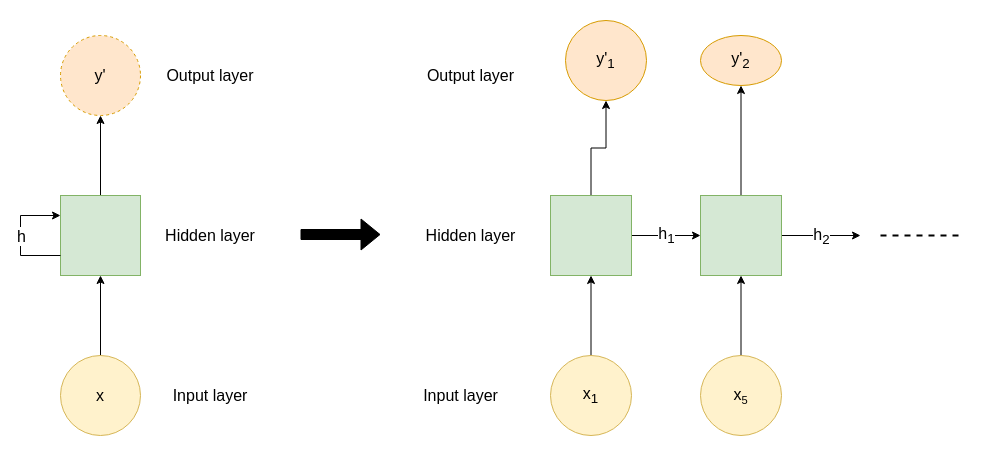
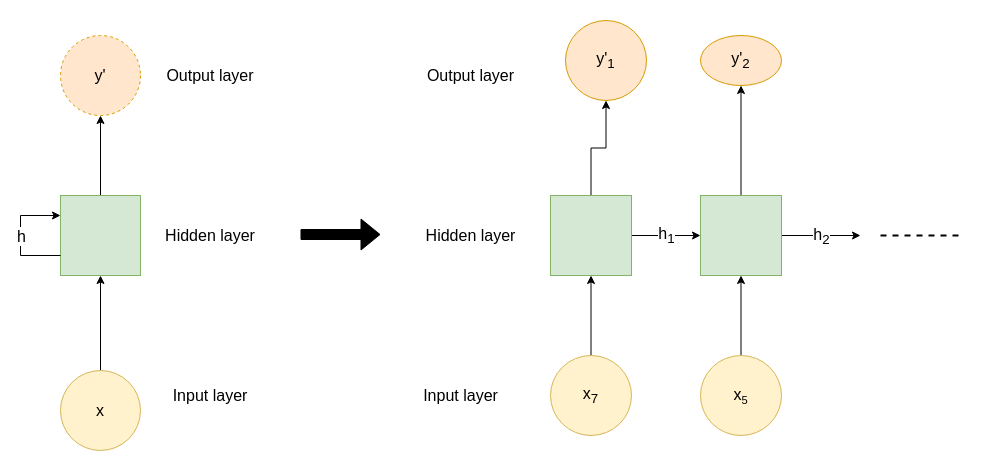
  <mxCell id="0" />
  <mxCell id="1" parent="0" />
  <mxCell id="2" style="edgeStyle=orthogonalEdgeStyle;rounded=0;orthogonalLoop=1;jettySize=auto;html=1;exitX=0.5;exitY=0;exitDx=0;exitDy=0;entryX=0.5;entryY=1;entryDx=0;entryDy=0;fontSize=16;" edge="1" parent="1" source="3" target="4"><mxGeometry relative="1" as="geometry" /></mxCell>
  <mxCell id="3" value="" style="rounded=0;whiteSpace=wrap;html=1;fillColor=#d5e8d4;strokeColor=#82b366;fontSize=16;" vertex="1" parent="1"><mxGeometry x="60" y="195" width="80" height="80" as="geometry" /></mxCell>
  <mxCell id="4" value="y'" style="ellipse;whiteSpace=wrap;html=1;aspect=fixed;fillColor=#ffe6cc;strokeColor=#d79b00;fontSize=16;dashed=1;" vertex="1" parent="1"><mxGeometry x="60" y="35" width="80" height="80" as="geometry" /></mxCell>
  <mxCell id="5" style="edgeStyle=orthogonalEdgeStyle;rounded=0;orthogonalLoop=1;jettySize=auto;html=1;exitX=0.5;exitY=0;exitDx=0;exitDy=0;entryX=0.5;entryY=1;entryDx=0;entryDy=0;fontSize=16;" edge="1" parent="1" source="6" target="3"><mxGeometry relative="1" as="geometry" /></mxCell>
- <mxCell id="6" value="x" style="ellipse;whiteSpace=wrap;html=1;aspect=fixed;fillColor=#fff2cc;strokeColor=#d6b656;fontSize=16;" vertex="1" parent="1"><mxGeometry x="60" y="355" width="80" height="80" as="geometry" /></mxCell>
+ <mxCell id="6" value="x" style="ellipse;whiteSpace=wrap;html=1;aspect=fixed;fillColor=#fff2cc;strokeColor=#d6b656;fontSize=16;" vertex="1" parent="1"><mxGeometry x="60" y="370" width="80" height="80" as="geometry" /></mxCell>
  <mxCell id="7" style="edgeStyle=orthogonalEdgeStyle;rounded=0;orthogonalLoop=1;jettySize=auto;html=1;exitX=0;exitY=0.75;exitDx=0;exitDy=0;entryX=0;entryY=0.25;entryDx=0;entryDy=0;fontSize=16;" edge="1" parent="1" source="3" target="3"><mxGeometry relative="1" as="geometry"><Array as="points"><mxPoint x="20" y="255" /><mxPoint x="20" y="215" /></Array></mxGeometry></mxCell>
  <mxCell id="8" value="h" style="text;html=1;resizable=0;points=[];align=center;verticalAlign=middle;labelBackgroundColor=#ffffff;fontSize=16;" vertex="1" connectable="0" parent="7"><mxGeometry x="0.2" y="1" relative="1" as="geometry"><mxPoint x="1" y="12" as="offset" /></mxGeometry></mxCell>
  <mxCell id="9" value="Input layer" style="text;html=1;strokeColor=none;fillColor=none;align=center;verticalAlign=middle;whiteSpace=wrap;rounded=0;fontSize=16;" vertex="1" parent="1"><mxGeometry x="160" y="385" width="100" height="20" as="geometry" /></mxCell>
  <mxCell id="10" value="Hidden layer" style="text;html=1;strokeColor=none;fillColor=none;align=center;verticalAlign=middle;whiteSpace=wrap;rounded=0;fontSize=16;" vertex="1" parent="1"><mxGeometry x="160" y="225" width="100" height="20" as="geometry" /></mxCell>
  <mxCell id="11" value="Output layer" style="text;html=1;strokeColor=none;fillColor=none;align=center;verticalAlign=middle;whiteSpace=wrap;rounded=0;fontSize=16;" vertex="1" parent="1"><mxGeometry x="160" y="65" width="100" height="20" as="geometry" /></mxCell>
  <mxCell id="12" value="" style="shape=flexArrow;endArrow=classic;html=1;fillColor=#000000;fontSize=16;" edge="1" parent="1"><mxGeometry width="50" height="50" relative="1" as="geometry"><mxPoint x="300" y="234" as="sourcePoint" /><mxPoint x="380" y="234" as="targetPoint" /></mxGeometry></mxCell>
  <mxCell id="13" style="edgeStyle=orthogonalEdgeStyle;rounded=0;orthogonalLoop=1;jettySize=auto;html=1;exitX=0.5;exitY=0;exitDx=0;exitDy=0;entryX=0.5;entryY=1;entryDx=0;entryDy=0;fontSize=16;" edge="1" parent="1" source="15" target="16"><mxGeometry relative="1" as="geometry" /></mxCell>
  <mxCell id="14" value="h&lt;sub&gt;1&lt;/sub&gt;" style="edgeStyle=orthogonalEdgeStyle;rounded=0;orthogonalLoop=1;jettySize=auto;html=1;exitX=1;exitY=0.5;exitDx=0;exitDy=0;entryX=0;entryY=0.5;entryDx=0;entryDy=0;fillColor=#000000;fontSize=16;" edge="1" parent="1" source="15" target="24"><mxGeometry relative="1" as="geometry"><Array as="points"><mxPoint x="660" y="235" /><mxPoint x="660" y="235" /></Array></mxGeometry></mxCell>
  <mxCell id="15" value="" style="rounded=0;whiteSpace=wrap;html=1;fillColor=#d5e8d4;strokeColor=#82b366;fontSize=16;" vertex="1" parent="1"><mxGeometry x="550" y="195" width="81" height="80" as="geometry" /></mxCell>
  <mxCell id="16" value="y'&lt;sub&gt;1&lt;/sub&gt;" style="ellipse;whiteSpace=wrap;html=1;aspect=fixed;fillColor=#ffe6cc;strokeColor=#d79b00;fontSize=16;" vertex="1" parent="1"><mxGeometry x="565" y="20" width="81" height="80" as="geometry" /></mxCell>
  <mxCell id="17" style="edgeStyle=orthogonalEdgeStyle;rounded=0;orthogonalLoop=1;jettySize=auto;html=1;exitX=0.5;exitY=0;exitDx=0;exitDy=0;entryX=0.5;entryY=1;entryDx=0;entryDy=0;fontSize=16;" edge="1" parent="1" source="18" target="15"><mxGeometry relative="1" as="geometry" /></mxCell>
- <mxCell id="18" value="x&lt;sub&gt;1&lt;/sub&gt;" style="ellipse;whiteSpace=wrap;html=1;aspect=fixed;fillColor=#fff2cc;strokeColor=#d6b656;fontSize=16;" vertex="1" parent="1"><mxGeometry x="550" y="355" width="81" height="80" as="geometry" /></mxCell>
+ <mxCell id="18" value="x&lt;sub&gt;7&lt;/sub&gt;" style="ellipse;whiteSpace=wrap;html=1;aspect=fixed;fillColor=#fff2cc;strokeColor=#d6b656;fontSize=16;" vertex="1" parent="1"><mxGeometry x="550" y="355" width="81" height="80" as="geometry" /></mxCell>
  <mxCell id="19" value="Input layer" style="text;html=1;strokeColor=none;fillColor=none;align=center;verticalAlign=middle;whiteSpace=wrap;rounded=0;fontSize=16;" vertex="1" parent="1"><mxGeometry x="420" y="385" width="81" height="20" as="geometry" /></mxCell>
  <mxCell id="20" value="Hidden layer" style="text;html=1;strokeColor=none;fillColor=none;align=center;verticalAlign=middle;whiteSpace=wrap;rounded=0;fontSize=16;" vertex="1" parent="1"><mxGeometry x="420" y="225" width="101" height="20" as="geometry" /></mxCell>
  <mxCell id="21" value="Output layer" style="text;html=1;strokeColor=none;fillColor=none;align=center;verticalAlign=middle;whiteSpace=wrap;rounded=0;fontSize=16;" vertex="1" parent="1"><mxGeometry x="420" y="65" width="101" height="20" as="geometry" /></mxCell>
  <mxCell id="22" style="edgeStyle=orthogonalEdgeStyle;rounded=0;orthogonalLoop=1;jettySize=auto;html=1;exitX=0.5;exitY=0;exitDx=0;exitDy=0;entryX=0.5;entryY=1;entryDx=0;entryDy=0;fontSize=16;" edge="1" parent="1" source="24" target="25"><mxGeometry relative="1" as="geometry" /></mxCell>
  <mxCell id="23" value="h&lt;sub&gt;2&lt;/sub&gt;" style="edgeStyle=orthogonalEdgeStyle;rounded=0;orthogonalLoop=1;jettySize=auto;html=1;exitX=1;exitY=0.5;exitDx=0;exitDy=0;fillColor=#000000;fontSize=16;" edge="1" parent="1" source="24"><mxGeometry relative="1" as="geometry"><mxPoint x="860" y="235" as="targetPoint" /></mxGeometry></mxCell>
  <mxCell id="24" value="" style="rounded=0;whiteSpace=wrap;html=1;fillColor=#d5e8d4;strokeColor=#82b366;fontSize=16;" vertex="1" parent="1"><mxGeometry x="700" y="195" width="81" height="80" as="geometry" /></mxCell>
  <mxCell id="25" value="y'&lt;sub&gt;2&lt;/sub&gt;" style="ellipse;whiteSpace=wrap;html=1;aspect=fixed;fillColor=#ffe6cc;strokeColor=#d79b00;fontSize=16;" vertex="1" parent="1"><mxGeometry x="700" y="35" width="81" height="50" as="geometry" /></mxCell>
  <mxCell id="26" style="edgeStyle=orthogonalEdgeStyle;rounded=0;orthogonalLoop=1;jettySize=auto;html=1;exitX=0.5;exitY=0;exitDx=0;exitDy=0;entryX=0.5;entryY=1;entryDx=0;entryDy=0;fontSize=16;" edge="1" parent="1" source="27" target="24"><mxGeometry relative="1" as="geometry" /></mxCell>
  <mxCell id="27" value="x&lt;span style=&quot;font-size: 13.333px&quot;&gt;&lt;sub&gt;5&lt;/sub&gt;&lt;/span&gt;" style="ellipse;whiteSpace=wrap;html=1;aspect=fixed;fillColor=#fff2cc;strokeColor=#d6b656;fontSize=16;" vertex="1" parent="1"><mxGeometry x="700" y="355" width="81" height="80" as="geometry" /></mxCell>
  <mxCell id="28" value="" style="endArrow=none;dashed=1;html=1;fillColor=#000000;fontSize=16;strokeWidth=2;" edge="1" parent="1"><mxGeometry width="50" height="50" relative="1" as="geometry"><mxPoint x="880" y="235" as="sourcePoint" /><mxPoint x="960" y="235" as="targetPoint" /></mxGeometry></mxCell>
